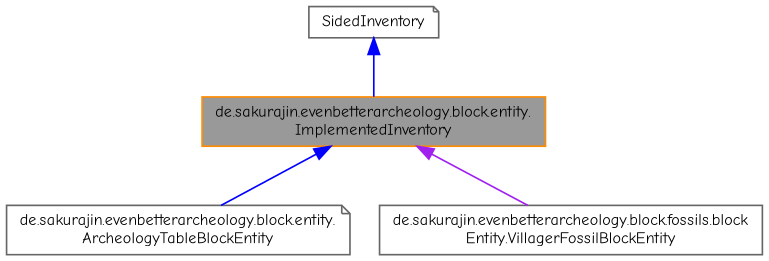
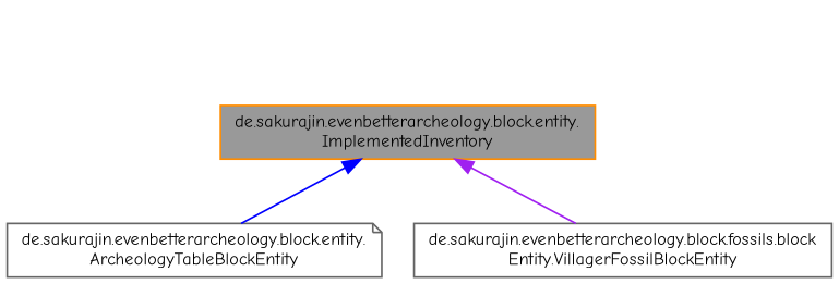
  digraph {
    rankdir=TB
    fontname="Comic Neue"
    node [color=gray40 fillcolor=white fontname="Comic Neue" fontsize=10 shape=box style=filled]
    edge [color=blue dir=back fontname="Comic Neue" fontsize=10 labelfontname=Helvetica labelfontsize=10 style=solid]
    n1 [color=darkorange fillcolor=grey60 fontcolor=black height=0.2 label="de.sakurajin.evenbetterarcheology.block.entity.\lImplementedInventory" width=0.4]
    n2 [height=0.2 label="de.sakurajin.evenbetterarcheology.block.entity.\lArcheologyTableBlockEntity" shape=note width=0.4]
    n3 [height=0.2 label="de.sakurajin.evenbetterarcheology.block.fossils.block\lEntity.VillagerFossilBlockEntity" width=0.4]
-   n4 [height=0.2 label=SidedInventory shape=note width=0.4]
    n1 -> n2
    n1 -> n3 [color=purple]
-   n4 -> n1
  }
